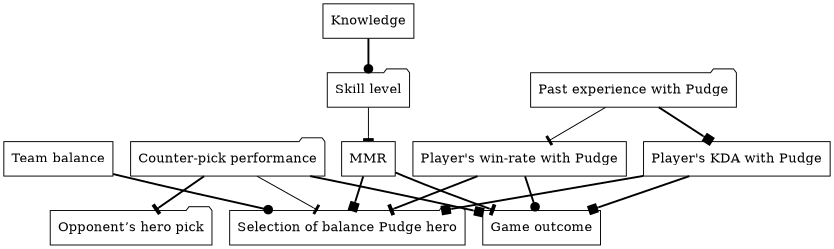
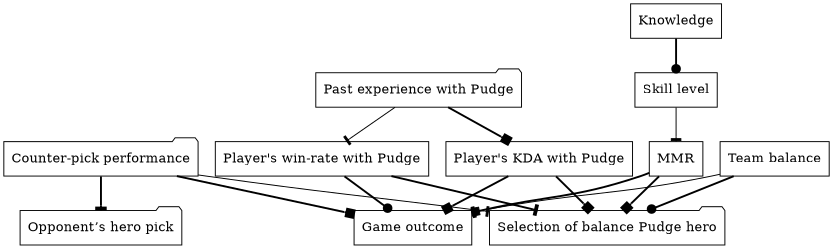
  digraph {
    node [shape=box]
    edge [arrowhead=tee style=bold]
    "Opponent’s hero pick" [shape=folder]
    "Counter-pick performance" [shape=folder]
    n3 [label="Selection of balance Pudge hero" shape=folder]
    "Game outcome"
    "Team balance"
    Knowledge
-   "Skill level" [shape=folder]
+   "Skill level"
    MMR
    "Past experience with Pudge" [shape=folder]
    "Player's win-rate with Pudge"
    "Player's KDA with Pudge"
    "Counter-pick performance" -> "Opponent’s hero pick"
    "Counter-pick performance" -> n3 [style=solid]
    "Counter-pick performance" -> "Game outcome" [arrowhead=box]
    "Team balance" -> n3 [arrowhead=dot]
+   "Team balance" -> "Game outcome" [arrowhead=box style=solid]
    Knowledge -> "Skill level" [arrowhead=dot]
    "Skill level" -> MMR [style=solid]
    MMR -> n3 [arrowhead=box]
    MMR -> "Game outcome"
    "Past experience with Pudge" -> "Player's win-rate with Pudge" [style=solid]
    "Past experience with Pudge" -> "Player's KDA with Pudge" [arrowhead=box]
    "Player's win-rate with Pudge" -> n3
    "Player's win-rate with Pudge" -> "Game outcome" [arrowhead=dot]
    "Player's KDA with Pudge" -> n3 [arrowhead=box]
    "Player's KDA with Pudge" -> "Game outcome" [arrowhead=box]
  }
